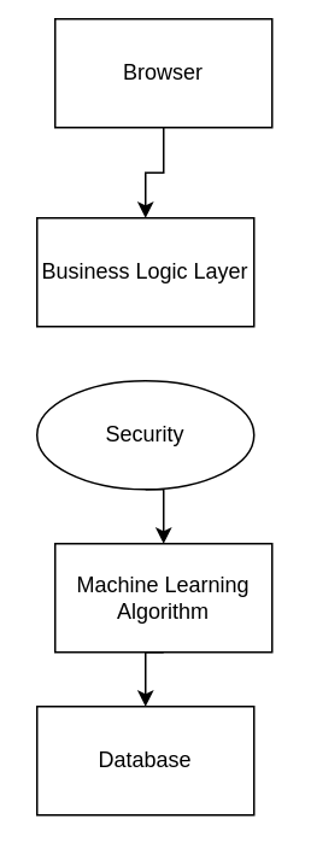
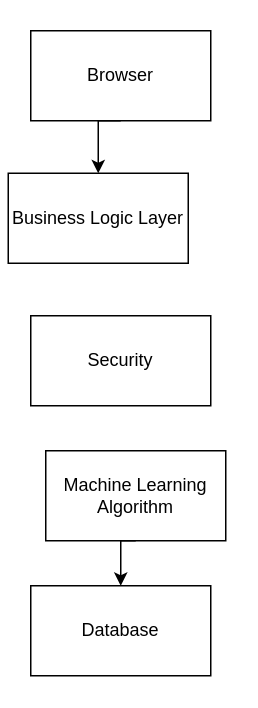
  <mxCell id="0" />
  <mxCell id="1" parent="0" />
  <mxCell id="2" value="Database" style="rounded=0;whiteSpace=wrap;html=1;" vertex="1" parent="1"><mxGeometry x="20" y="390" width="120" height="60" as="geometry" /></mxCell>
  <mxCell id="3" style="edgeStyle=orthogonalEdgeStyle;rounded=0;orthogonalLoop=1;jettySize=auto;html=1;exitX=0.5;exitY=1;exitDx=0;exitDy=0;entryX=0.5;entryY=0;entryDx=0;entryDy=0;" edge="1" parent="1" source="4" target="7"><mxGeometry relative="1" as="geometry" /></mxCell>
- <mxCell id="4" value="Browser" style="rounded=0;whiteSpace=wrap;html=1;" vertex="1" parent="1"><mxGeometry x="30" y="10" width="120" height="60" as="geometry" /></mxCell>
+ <mxCell id="4" value="Browser" style="rounded=0;whiteSpace=wrap;html=1;" vertex="1" parent="1"><mxGeometry x="20" y="20" width="120" height="60" as="geometry" /></mxCell>
  <mxCell id="5" style="edgeStyle=orthogonalEdgeStyle;rounded=0;orthogonalLoop=1;jettySize=auto;html=1;exitX=0.5;exitY=1;exitDx=0;exitDy=0;entryX=0.5;entryY=0;entryDx=0;entryDy=0;" edge="1" parent="1" source="6" target="2"><mxGeometry relative="1" as="geometry" /></mxCell>
  <mxCell id="6" value="Machine Learning Algorithm" style="rounded=0;whiteSpace=wrap;html=1;" vertex="1" parent="1"><mxGeometry x="30" y="300" width="120" height="60" as="geometry" /></mxCell>
- <mxCell id="7" value="Business Logic Layer" style="whiteSpace=wrap;html=1;" vertex="1" parent="1"><mxGeometry x="20" y="120" width="120" height="60" as="geometry" /></mxCell>
- <mxCell id="8" style="edgeStyle=orthogonalEdgeStyle;rounded=0;orthogonalLoop=1;jettySize=auto;html=1;exitX=0.5;exitY=1;exitDx=0;exitDy=0;entryX=0.5;entryY=0;entryDx=0;entryDy=0;" edge="1" parent="1" source="9" target="6"><mxGeometry relative="1" as="geometry" /></mxCell>
- <mxCell id="9" value="Security" style="ellipse;whiteSpace=wrap;html=1;" vertex="1" parent="1"><mxGeometry x="20" y="210" width="120" height="60" as="geometry" /></mxCell>
+ <mxCell id="7" value="Business Logic Layer" style="whiteSpace=wrap;html=1;" vertex="1" parent="1"><mxGeometry x="5" y="115" width="120" height="60" as="geometry" /></mxCell>
+ <mxCell id="9" value="Security" style="whiteSpace=wrap;html=1;" vertex="1" parent="1"><mxGeometry x="20" y="210" width="120" height="60" as="geometry" /></mxCell>
